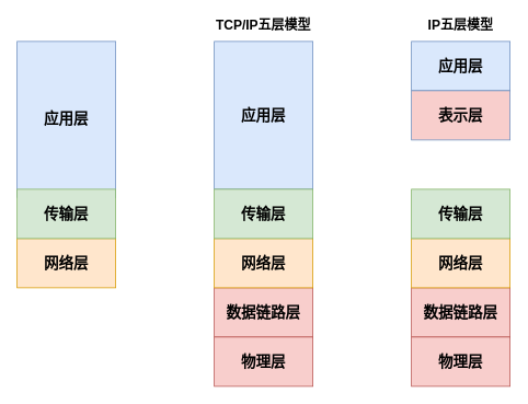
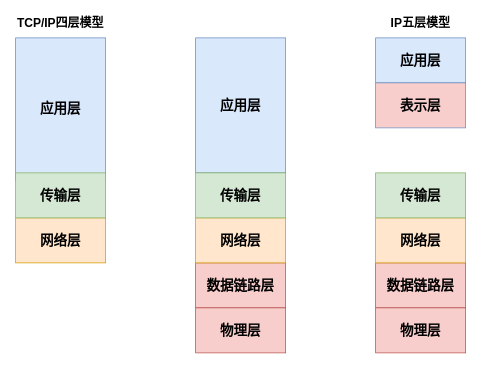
  <mxCell id="0" />
  <mxCell id="1" parent="0" />
  <mxCell id="2" value="应用层" style="rounded=0;whiteSpace=wrap;html=1;fillColor=#dae8fc;strokeColor=#6c8ebf;fontStyle=1;fontSize=18;" vertex="1" parent="1"><mxGeometry x="20" y="50" width="120" height="190" as="geometry" /></mxCell>
  <mxCell id="3" value="网络层" style="rounded=0;whiteSpace=wrap;html=1;fillColor=#ffe6cc;strokeColor=#d79b00;fontStyle=1;fontSize=18;" vertex="1" parent="1"><mxGeometry x="20" y="290" width="120" height="60" as="geometry" /></mxCell>
  <mxCell id="4" value="传输层" style="rounded=0;whiteSpace=wrap;html=1;fillColor=#d5e8d4;strokeColor=#82b366;fontStyle=1;fontSize=18;" vertex="1" parent="1"><mxGeometry x="20" y="230" width="120" height="60" as="geometry" /></mxCell>
  <mxCell id="5" value="应用层" style="rounded=0;whiteSpace=wrap;html=1;fillColor=#dae8fc;strokeColor=#6c8ebf;fontStyle=1;fontSize=18;" vertex="1" parent="1"><mxGeometry x="260" y="50" width="120" height="180" as="geometry" /></mxCell>
  <mxCell id="6" value="数据链路层" style="rounded=0;whiteSpace=wrap;html=1;fillColor=#f8cecc;strokeColor=#b85450;fontStyle=1;fontSize=18;" vertex="1" parent="1"><mxGeometry x="260" y="350" width="120" height="60" as="geometry" /></mxCell>
  <mxCell id="7" value="网络层" style="rounded=0;whiteSpace=wrap;html=1;fillColor=#ffe6cc;strokeColor=#d79b00;fontStyle=1;fontSize=18;" vertex="1" parent="1"><mxGeometry x="260" y="290" width="120" height="60" as="geometry" /></mxCell>
  <mxCell id="8" value="传输层" style="rounded=0;whiteSpace=wrap;html=1;fillColor=#d5e8d4;strokeColor=#82b366;fontStyle=1;fontSize=18;" vertex="1" parent="1"><mxGeometry x="260" y="230" width="120" height="60" as="geometry" /></mxCell>
  <mxCell id="9" value="物理层" style="rounded=0;whiteSpace=wrap;html=1;fillColor=#f8cecc;strokeColor=#b85450;fontStyle=1;fontSize=18;" vertex="1" parent="1"><mxGeometry x="260" y="410" width="120" height="60" as="geometry" /></mxCell>
  <mxCell id="10" value="数据链路层" style="rounded=0;whiteSpace=wrap;html=1;fillColor=#f8cecc;strokeColor=#b85450;fontStyle=1;fontSize=18;" vertex="1" parent="1"><mxGeometry x="500" y="350" width="120" height="60" as="geometry" /></mxCell>
  <mxCell id="11" value="网络层" style="rounded=0;whiteSpace=wrap;html=1;fillColor=#ffe6cc;strokeColor=#d79b00;fontStyle=1;fontSize=18;" vertex="1" parent="1"><mxGeometry x="500" y="290" width="120" height="60" as="geometry" /></mxCell>
  <mxCell id="12" value="传输层" style="rounded=0;whiteSpace=wrap;html=1;fillColor=#d5e8d4;strokeColor=#82b366;fontStyle=1;fontSize=18;" vertex="1" parent="1"><mxGeometry x="500" y="230" width="120" height="60" as="geometry" /></mxCell>
  <mxCell id="13" value="物理层" style="rounded=0;whiteSpace=wrap;html=1;fillColor=#f8cecc;strokeColor=#b85450;fontStyle=1;fontSize=18;" vertex="1" parent="1"><mxGeometry x="500" y="410" width="120" height="60" as="geometry" /></mxCell>
  <mxCell id="14" value="应用层" style="rounded=0;whiteSpace=wrap;html=1;fillColor=#dae8fc;strokeColor=#6c8ebf;fontStyle=1;fontSize=18;" vertex="1" parent="1"><mxGeometry x="500" y="50" width="120" height="60" as="geometry" /></mxCell>
  <mxCell id="15" value="表示层" style="rounded=0;whiteSpace=wrap;html=1;fillColor=#f8cecc;strokeColor=#6c8ebf;fontStyle=1;fontSize=18;" vertex="1" parent="1"><mxGeometry x="500" y="110" width="120" height="60" as="geometry" /></mxCell>
- <mxCell id="17" value="TCP/IP五层模型" style="text;html=1;strokeColor=none;fillColor=none;align=center;verticalAlign=middle;whiteSpace=wrap;rounded=0;fontStyle=1;fontSize=16;" vertex="1" parent="1"><mxGeometry x="260" y="20" width="120" height="20" as="geometry" /></mxCell>
+ <mxCell id="16" value="TCP/IP四层模型" style="text;html=1;strokeColor=none;fillColor=none;align=center;verticalAlign=middle;whiteSpace=wrap;rounded=0;fontStyle=1;fontSize=16;" vertex="1" parent="1"><mxGeometry x="20" y="20" width="120" height="20" as="geometry" /></mxCell>
  <mxCell id="18" value="IP五层模型" style="text;html=1;strokeColor=none;fillColor=none;align=center;verticalAlign=middle;whiteSpace=wrap;rounded=0;fontStyle=1;fontSize=16;" vertex="1" parent="1"><mxGeometry x="500" y="20" width="120" height="20" as="geometry" /></mxCell>
